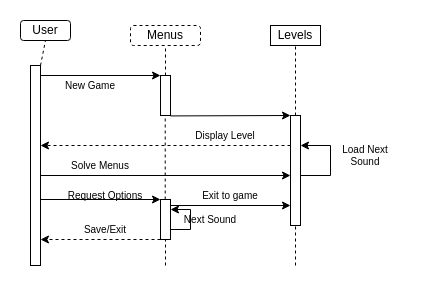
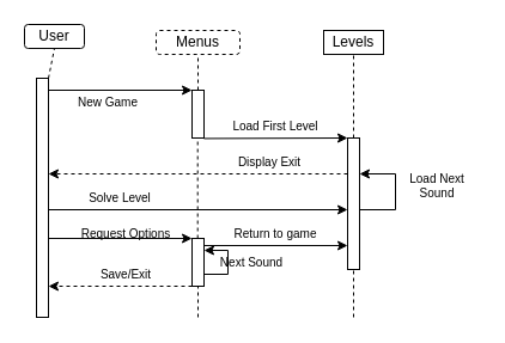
  <mxCell id="0" />
  <mxCell id="1" parent="0" />
  <mxCell id="2" value="User" style="rounded=1;whiteSpace=wrap;html=1;" parent="1" vertex="1"><mxGeometry x="20" y="20" width="50" height="20" as="geometry" /></mxCell>
  <mxCell id="3" value="Menus" style="rounded=1;whiteSpace=wrap;html=1;dashed=1;" parent="1" vertex="1"><mxGeometry x="130" y="25" width="70" height="20" as="geometry" /></mxCell>
  <mxCell id="4" value="Levels" style="whiteSpace=wrap;html=1;rounded=0;" parent="1" vertex="1"><mxGeometry x="270" y="25" width="50" height="20" as="geometry" /></mxCell>
  <mxCell id="5" value="" style="html=1;points=[[0,0,0,0,5],[0,1,0,0,-5],[1,0,0,0,5],[1,1,0,0,-5]];perimeter=orthogonalPerimeter;outlineConnect=0;targetShapes=umlLifeline;portConstraint=eastwest;newEdgeStyle={&quot;curved&quot;:0,&quot;rounded&quot;:0};" parent="1" vertex="1"><mxGeometry x="30" y="65" width="10" height="200" as="geometry" /></mxCell>
  <mxCell id="6" value="" style="endArrow=none;dashed=1;html=1;rounded=0;entryX=0.5;entryY=1;entryDx=0;entryDy=0;" parent="1" source="5" target="2" edge="1"><mxGeometry width="50" height="50" relative="1" as="geometry"><mxPoint x="160" y="205" as="sourcePoint" /><mxPoint x="210" y="155" as="targetPoint" /></mxGeometry></mxCell>
  <mxCell id="7" value="" style="html=1;points=[[0,0,0,0,5],[0,1,0,0,-5],[1,0,0,0,5],[1,1,0,0,-5]];perimeter=orthogonalPerimeter;outlineConnect=0;targetShapes=umlLifeline;portConstraint=eastwest;newEdgeStyle={&quot;curved&quot;:0,&quot;rounded&quot;:0};" parent="1" vertex="1"><mxGeometry x="160" y="75" width="10" height="40" as="geometry" /></mxCell>
  <mxCell id="8" value="" style="endArrow=none;dashed=1;html=1;rounded=0;entryX=0.5;entryY=1;entryDx=0;entryDy=0;" parent="1" source="7" target="3" edge="1"><mxGeometry width="50" height="50" relative="1" as="geometry"><mxPoint x="160" y="205" as="sourcePoint" /><mxPoint x="210" y="155" as="targetPoint" /></mxGeometry></mxCell>
  <mxCell id="9" value="" style="endArrow=classic;html=1;rounded=0;" parent="1" edge="1"><mxGeometry width="50" height="50" relative="1" as="geometry"><mxPoint x="40" y="75" as="sourcePoint" /><mxPoint x="160" y="75" as="targetPoint" /></mxGeometry></mxCell>
  <mxCell id="10" value="New Game" style="text;html=1;align=center;verticalAlign=middle;whiteSpace=wrap;rounded=0;fontSize=10;" parent="1" vertex="1"><mxGeometry x="60" y="75" width="60" height="20" as="geometry" /></mxCell>
  <mxCell id="11" value="" style="endArrow=none;dashed=1;html=1;rounded=0;entryX=0.5;entryY=1;entryDx=0;entryDy=0;" parent="1" target="4" edge="1"><mxGeometry width="50" height="50" relative="1" as="geometry"><mxPoint x="295" y="265" as="sourcePoint" /><mxPoint x="210" y="155" as="targetPoint" /><Array as="points"><mxPoint x="295" y="225" /></Array></mxGeometry></mxCell>
  <mxCell id="12" value="" style="html=1;points=[[0,0,0,0,5],[0,1,0,0,-5],[1,0,0,0,5],[1,1,0,0,-5]];perimeter=orthogonalPerimeter;outlineConnect=0;targetShapes=umlLifeline;portConstraint=eastwest;newEdgeStyle={&quot;curved&quot;:0,&quot;rounded&quot;:0};" parent="1" vertex="1"><mxGeometry x="290" y="115" width="10" height="110" as="geometry" /></mxCell>
  <mxCell id="13" value="" style="endArrow=none;dashed=1;html=1;rounded=0;" parent="1" source="23" edge="1"><mxGeometry width="50" height="50" relative="1" as="geometry"><mxPoint x="165" y="265" as="sourcePoint" /><mxPoint x="164.71" y="115" as="targetPoint" /></mxGeometry></mxCell>
  <mxCell id="14" value="" style="endArrow=classic;html=1;rounded=0;" parent="1" edge="1"><mxGeometry width="50" height="50" relative="1" as="geometry"><mxPoint x="170" y="115.43" as="sourcePoint" /><mxPoint x="290" y="115" as="targetPoint" /></mxGeometry></mxCell>
+ <mxCell id="15" value="Load First Level" style="text;html=1;align=center;verticalAlign=middle;whiteSpace=wrap;rounded=0;fontSize=10;" parent="1" vertex="1"><mxGeometry x="190" y="95" width="80" height="20" as="geometry" /></mxCell>
  <mxCell id="16" value="" style="endArrow=classic;html=1;rounded=0;dashed=1;" parent="1" edge="1"><mxGeometry width="50" height="50" relative="1" as="geometry"><mxPoint x="290" y="145" as="sourcePoint" /><mxPoint x="40" y="145" as="targetPoint" /></mxGeometry></mxCell>
- <mxCell id="17" value="Display Level" style="text;html=1;align=center;verticalAlign=middle;whiteSpace=wrap;rounded=0;fontSize=10;" parent="1" vertex="1"><mxGeometry x="170" y="125" width="110" height="20" as="geometry" /></mxCell>
+ <mxCell id="17" value="Display Exit" style="text;html=1;align=center;verticalAlign=middle;whiteSpace=wrap;rounded=0;fontSize=10;" parent="1" vertex="1"><mxGeometry x="170" y="125" width="110" height="20" as="geometry" /></mxCell>
  <mxCell id="18" value="" style="endArrow=classic;html=1;rounded=0;" parent="1" edge="1"><mxGeometry width="50" height="50" relative="1" as="geometry"><mxPoint x="40" y="175" as="sourcePoint" /><mxPoint x="290" y="175" as="targetPoint" /></mxGeometry></mxCell>
- <mxCell id="19" value="Solve Menus" style="text;html=1;align=center;verticalAlign=middle;whiteSpace=wrap;rounded=0;fontSize=10;" parent="1" vertex="1"><mxGeometry x="45" y="155" width="110" height="20" as="geometry" /></mxCell>
+ <mxCell id="19" value="Solve Level" style="text;html=1;align=center;verticalAlign=middle;whiteSpace=wrap;rounded=0;fontSize=10;" parent="1" vertex="1"><mxGeometry x="45" y="155" width="110" height="20" as="geometry" /></mxCell>
  <mxCell id="20" value="" style="endArrow=classic;html=1;rounded=0;" parent="1" target="12" edge="1"><mxGeometry width="50" height="50" relative="1" as="geometry"><mxPoint x="300" y="175" as="sourcePoint" /><mxPoint x="350" y="125" as="targetPoint" /><Array as="points"><mxPoint x="330" y="175" /><mxPoint x="330" y="145" /></Array></mxGeometry></mxCell>
  <mxCell id="21" value="Load Next Sound" style="text;html=1;align=center;verticalAlign=middle;whiteSpace=wrap;rounded=0;fontSize=10;" parent="1" vertex="1"><mxGeometry x="330" y="145" width="70" height="20" as="geometry" /></mxCell>
  <mxCell id="22" value="" style="endArrow=none;dashed=1;html=1;rounded=0;" parent="1" target="23" edge="1"><mxGeometry width="50" height="50" relative="1" as="geometry"><mxPoint x="165" y="265" as="sourcePoint" /><mxPoint x="164.71" y="115" as="targetPoint" /></mxGeometry></mxCell>
  <mxCell id="23" value="" style="html=1;points=[[0,0,0,0,5],[0,1,0,0,-5],[1,0,0,0,5],[1,1,0,0,-5]];perimeter=orthogonalPerimeter;outlineConnect=0;targetShapes=umlLifeline;portConstraint=eastwest;newEdgeStyle={&quot;curved&quot;:0,&quot;rounded&quot;:0};" parent="1" vertex="1"><mxGeometry x="160" y="199" width="10" height="40" as="geometry" /></mxCell>
  <mxCell id="24" value="" style="endArrow=classic;html=1;rounded=0;" parent="1" edge="1"><mxGeometry width="50" height="50" relative="1" as="geometry"><mxPoint x="40" y="199" as="sourcePoint" /><mxPoint x="160" y="199" as="targetPoint" /></mxGeometry></mxCell>
  <mxCell id="25" value="Request Options" style="text;html=1;align=center;verticalAlign=middle;whiteSpace=wrap;rounded=0;fontSize=10;" parent="1" vertex="1"><mxGeometry x="50" y="185" width="110" height="20" as="geometry" /></mxCell>
  <mxCell id="26" value="" style="endArrow=classic;html=1;rounded=0;" parent="1" edge="1"><mxGeometry width="50" height="50" relative="1" as="geometry"><mxPoint x="170" y="229" as="sourcePoint" /><mxPoint x="170" y="209" as="targetPoint" /><Array as="points"><mxPoint x="190" y="229" /><mxPoint x="190" y="209" /></Array></mxGeometry></mxCell>
  <mxCell id="27" value="Next Sound" style="text;html=1;align=center;verticalAlign=middle;whiteSpace=wrap;rounded=0;fontSize=10;" parent="1" vertex="1"><mxGeometry x="180" y="209" width="60" height="20" as="geometry" /></mxCell>
  <mxCell id="28" value="" style="endArrow=classic;html=1;rounded=0;exitX=0;exitY=1;exitDx=0;exitDy=-5;exitPerimeter=0;dashed=1;" parent="1" edge="1"><mxGeometry width="50" height="50" relative="1" as="geometry"><mxPoint x="160" y="239" as="sourcePoint" /><mxPoint x="40" y="239" as="targetPoint" /></mxGeometry></mxCell>
  <mxCell id="29" value="Save/Exit" style="text;html=1;align=center;verticalAlign=middle;whiteSpace=wrap;rounded=0;fontSize=10;dashed=1;" parent="1" vertex="1"><mxGeometry x="50" y="219" width="110" height="20" as="geometry" /></mxCell>
  <mxCell id="30" value="" style="endArrow=classic;html=1;rounded=0;" parent="1" target="12" edge="1"><mxGeometry width="50" height="50" relative="1" as="geometry"><mxPoint x="170" y="205" as="sourcePoint" /><mxPoint x="220" y="155" as="targetPoint" /></mxGeometry></mxCell>
- <mxCell id="31" value="Exit to game" style="text;html=1;align=center;verticalAlign=middle;whiteSpace=wrap;rounded=0;fontSize=10;" parent="1" vertex="1"><mxGeometry x="190" y="185" width="80" height="20" as="geometry" /></mxCell>
+ <mxCell id="31" value="Return to game" style="text;html=1;align=center;verticalAlign=middle;whiteSpace=wrap;rounded=0;fontSize=10;" parent="1" vertex="1"><mxGeometry x="190" y="185" width="80" height="20" as="geometry" /></mxCell>
